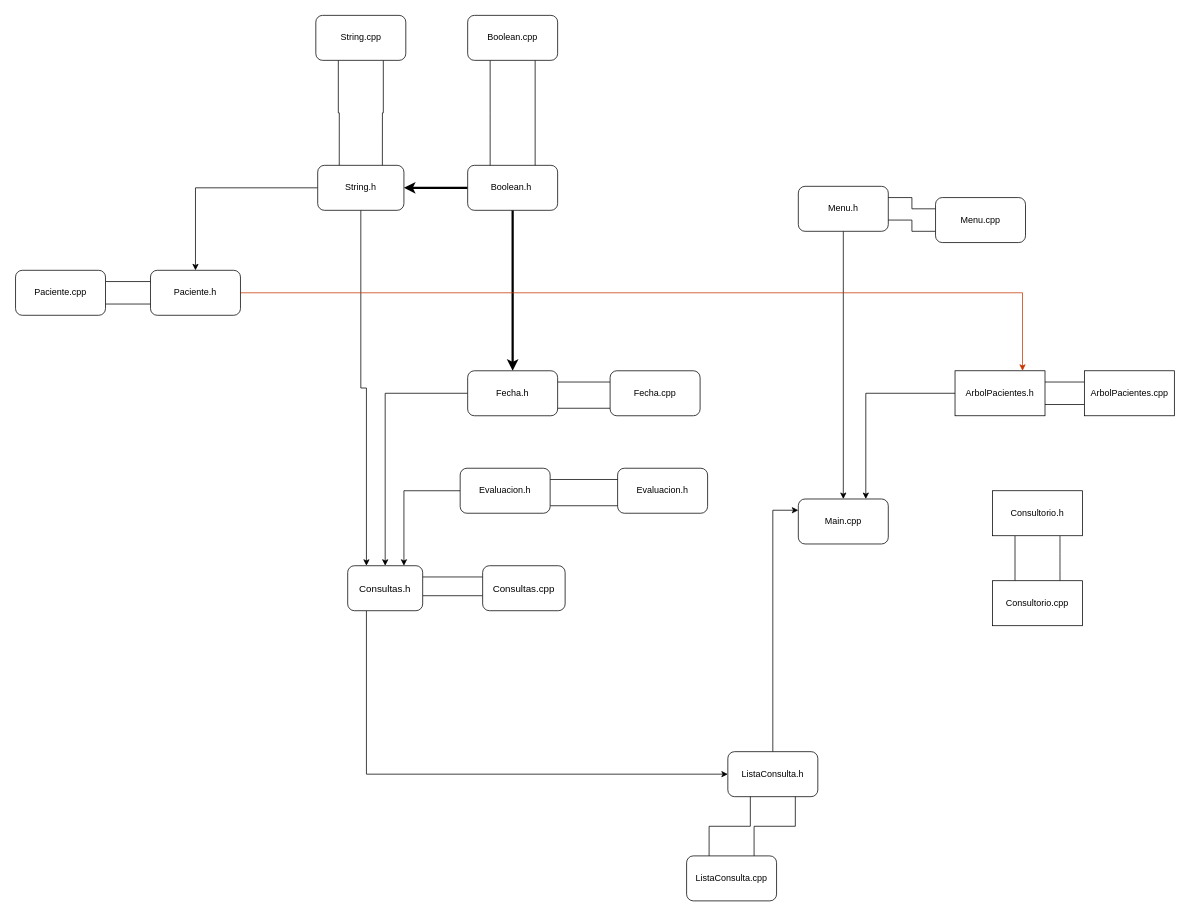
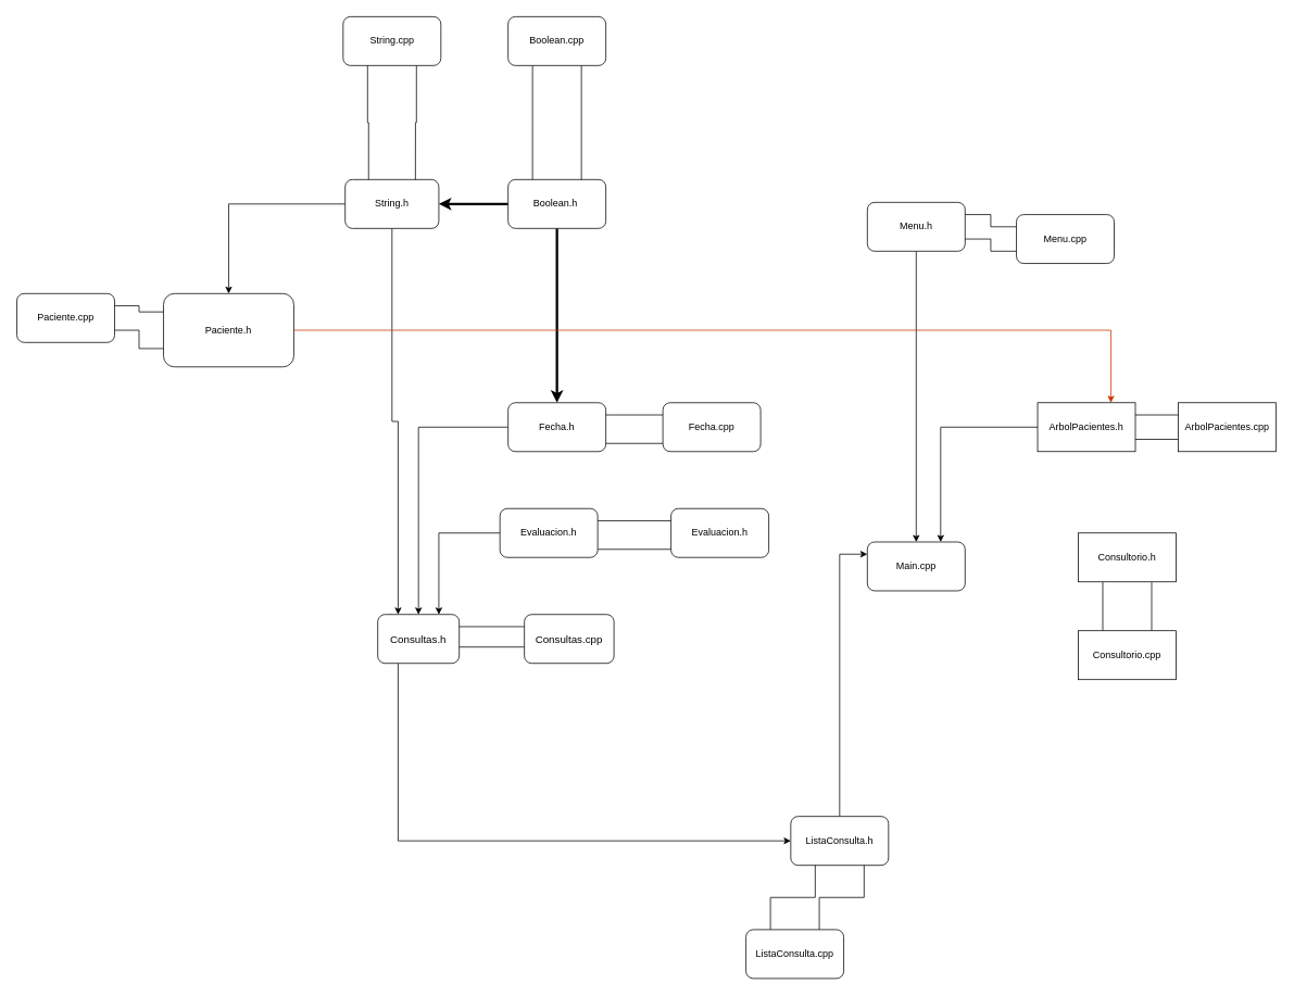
  <mxCell id="0" />
  <mxCell id="1" parent="0" />
  <mxCell id="2" style="edgeStyle=orthogonalEdgeStyle;rounded=0;orthogonalLoop=1;jettySize=auto;html=1;entryX=1;entryY=0.5;entryDx=0;entryDy=0;strokeWidth=3;" parent="1" source="4" target="11" edge="1"><mxGeometry relative="1" as="geometry" /></mxCell>
  <mxCell id="3" style="edgeStyle=orthogonalEdgeStyle;rounded=0;orthogonalLoop=1;jettySize=auto;html=1;entryX=0.5;entryY=0;entryDx=0;entryDy=0;strokeWidth=3;" parent="1" source="4" target="8" edge="1"><mxGeometry relative="1" as="geometry" /></mxCell>
  <mxCell id="4" value="Boolean.h&amp;nbsp;" style="rounded=1;whiteSpace=wrap;html=1;" parent="1" vertex="1"><mxGeometry x="623" y="220" width="120" height="60" as="geometry" /></mxCell>
  <mxCell id="5" style="edgeStyle=orthogonalEdgeStyle;rounded=0;orthogonalLoop=1;jettySize=auto;html=1;entryX=0;entryY=0.5;entryDx=0;entryDy=0;endArrow=none;endFill=0;" parent="1" edge="1"><mxGeometry relative="1" as="geometry"><mxPoint x="743" y="544" as="sourcePoint" /><mxPoint x="813" y="544" as="targetPoint" /></mxGeometry></mxCell>
  <mxCell id="6" style="edgeStyle=orthogonalEdgeStyle;rounded=0;orthogonalLoop=1;jettySize=auto;html=1;exitX=1;exitY=0.25;exitDx=0;exitDy=0;entryX=0;entryY=0.25;entryDx=0;entryDy=0;endArrow=none;endFill=0;" parent="1" source="8" target="23" edge="1"><mxGeometry relative="1" as="geometry" /></mxCell>
  <mxCell id="7" style="edgeStyle=orthogonalEdgeStyle;rounded=0;orthogonalLoop=1;jettySize=auto;html=1;endArrow=classic;endFill=1;entryX=0.5;entryY=0;entryDx=0;entryDy=0;" parent="1" source="8" target="15" edge="1"><mxGeometry relative="1" as="geometry"><mxPoint x="483" y="534" as="targetPoint" /></mxGeometry></mxCell>
  <mxCell id="8" value="Fecha.h" style="rounded=1;whiteSpace=wrap;html=1;" parent="1" vertex="1"><mxGeometry x="623" y="494" width="120" height="60" as="geometry" /></mxCell>
  <mxCell id="9" style="edgeStyle=orthogonalEdgeStyle;rounded=0;orthogonalLoop=1;jettySize=auto;html=1;entryX=0.25;entryY=0;entryDx=0;entryDy=0;" parent="1" source="11" target="15" edge="1"><mxGeometry relative="1" as="geometry" /></mxCell>
  <mxCell id="10" style="edgeStyle=orthogonalEdgeStyle;rounded=0;orthogonalLoop=1;jettySize=auto;html=1;entryX=0.5;entryY=0;entryDx=0;entryDy=0;" edge="1" parent="1" source="11" target="50"><mxGeometry relative="1" as="geometry" /></mxCell>
  <mxCell id="11" value="String.h" style="rounded=1;whiteSpace=wrap;html=1;" parent="1" vertex="1"><mxGeometry x="423" y="220" width="115" height="60" as="geometry" /></mxCell>
  <mxCell id="12" value="" style="edgeStyle=orthogonalEdgeStyle;rounded=0;orthogonalLoop=1;jettySize=auto;html=1;endArrow=none;endFill=0;" parent="1" edge="1"><mxGeometry relative="1" as="geometry"><mxPoint x="563" y="794" as="sourcePoint" /><mxPoint x="643" y="794" as="targetPoint" /></mxGeometry></mxCell>
  <mxCell id="13" style="edgeStyle=orthogonalEdgeStyle;rounded=0;orthogonalLoop=1;jettySize=auto;html=1;exitX=1;exitY=0.25;exitDx=0;exitDy=0;entryX=0;entryY=0.25;entryDx=0;entryDy=0;strokeColor=#000000;endArrow=none;endFill=0;" parent="1" source="15" target="19" edge="1"><mxGeometry relative="1" as="geometry" /></mxCell>
  <mxCell id="14" style="edgeStyle=orthogonalEdgeStyle;rounded=0;orthogonalLoop=1;jettySize=auto;html=1;entryX=0;entryY=0.5;entryDx=0;entryDy=0;exitX=0.25;exitY=1;exitDx=0;exitDy=0;" edge="1" parent="1" source="15" target="45"><mxGeometry relative="1" as="geometry"><mxPoint x="469.5" y="942" as="sourcePoint" /><mxPoint x="876.5" y="1190" as="targetPoint" /></mxGeometry></mxCell>
  <mxCell id="15" value="&lt;font style=&quot;font-size: 13px;&quot;&gt;Consultas.h&lt;/font&gt;" style="rounded=1;whiteSpace=wrap;html=1;" parent="1" vertex="1"><mxGeometry x="463" y="754" width="100" height="60" as="geometry" /></mxCell>
  <mxCell id="16" style="edgeStyle=orthogonalEdgeStyle;rounded=0;orthogonalLoop=1;jettySize=auto;html=1;exitX=0.75;exitY=1;exitDx=0;exitDy=0;entryX=0.75;entryY=0;entryDx=0;entryDy=0;endArrow=none;endFill=0;" parent="1" source="18" target="11" edge="1"><mxGeometry relative="1" as="geometry" /></mxCell>
  <mxCell id="17" style="edgeStyle=orthogonalEdgeStyle;rounded=0;orthogonalLoop=1;jettySize=auto;html=1;exitX=0.25;exitY=1;exitDx=0;exitDy=0;endArrow=none;endFill=0;entryX=0.25;entryY=0;entryDx=0;entryDy=0;" parent="1" source="18" target="11" edge="1"><mxGeometry relative="1" as="geometry"><mxPoint x="447" y="224" as="targetPoint" /></mxGeometry></mxCell>
  <mxCell id="18" value="String.cpp" style="rounded=1;whiteSpace=wrap;html=1;" parent="1" vertex="1"><mxGeometry x="420.5" y="20" width="120" height="60" as="geometry" /></mxCell>
  <mxCell id="19" value="&lt;font style=&quot;font-size: 13px;&quot;&gt;Consultas.cpp&lt;/font&gt;" style="rounded=1;whiteSpace=wrap;html=1;" parent="1" vertex="1"><mxGeometry x="643" y="754" width="110" height="60" as="geometry" /></mxCell>
  <mxCell id="20" style="edgeStyle=orthogonalEdgeStyle;rounded=0;orthogonalLoop=1;jettySize=auto;html=1;entryX=0.5;entryY=0;entryDx=0;entryDy=0;endArrow=none;endFill=0;exitX=0.25;exitY=1;exitDx=0;exitDy=0;" parent="1" edge="1" source="22"><mxGeometry relative="1" as="geometry"><mxPoint x="653" y="100" as="sourcePoint" /><mxPoint x="653" y="220" as="targetPoint" /></mxGeometry></mxCell>
  <mxCell id="21" style="edgeStyle=orthogonalEdgeStyle;rounded=0;orthogonalLoop=1;jettySize=auto;html=1;exitX=0.75;exitY=1;exitDx=0;exitDy=0;entryX=0.75;entryY=0;entryDx=0;entryDy=0;endArrow=none;endFill=0;" parent="1" source="22" target="4" edge="1"><mxGeometry relative="1" as="geometry" /></mxCell>
  <mxCell id="22" value="Boolean.cpp" style="rounded=1;whiteSpace=wrap;html=1;" parent="1" vertex="1"><mxGeometry x="623" y="20" width="120" height="60" as="geometry" /></mxCell>
  <mxCell id="23" value="Fecha.cpp" style="rounded=1;whiteSpace=wrap;html=1;" parent="1" vertex="1"><mxGeometry x="813" y="494" width="120" height="60" as="geometry" /></mxCell>
  <mxCell id="24" style="edgeStyle=orthogonalEdgeStyle;rounded=0;orthogonalLoop=1;jettySize=auto;html=1;exitX=1;exitY=0.25;exitDx=0;exitDy=0;entryX=0;entryY=0.25;entryDx=0;entryDy=0;endArrow=none;endFill=0;" parent="1" source="27" target="28" edge="1"><mxGeometry relative="1" as="geometry" /></mxCell>
  <mxCell id="25" style="edgeStyle=orthogonalEdgeStyle;rounded=0;orthogonalLoop=1;jettySize=auto;html=1;exitX=1;exitY=0.75;exitDx=0;exitDy=0;entryX=0;entryY=0.75;entryDx=0;entryDy=0;endArrow=none;endFill=0;" parent="1" source="27" target="28" edge="1"><mxGeometry relative="1" as="geometry" /></mxCell>
  <mxCell id="26" style="edgeStyle=orthogonalEdgeStyle;rounded=0;orthogonalLoop=1;jettySize=auto;html=1;entryX=0.75;entryY=0;entryDx=0;entryDy=0;" edge="1" parent="1" source="27" target="43"><mxGeometry relative="1" as="geometry" /></mxCell>
  <mxCell id="27" value="ArbolPacientes.h" style="rounded=0;whiteSpace=wrap;html=1;" parent="1" vertex="1"><mxGeometry x="1273" y="494" width="120" height="60" as="geometry" /></mxCell>
  <mxCell id="28" value="ArbolPacientes.cpp" style="rounded=0;whiteSpace=wrap;html=1;" parent="1" vertex="1"><mxGeometry x="1445.5" y="494" width="120" height="60" as="geometry" /></mxCell>
  <mxCell id="29" style="edgeStyle=orthogonalEdgeStyle;orthogonalLoop=1;jettySize=auto;html=1;exitX=0.75;exitY=1;exitDx=0;exitDy=0;entryX=0.75;entryY=0;entryDx=0;entryDy=0;curved=1;endArrow=none;endFill=0;" parent="1" source="31" target="32" edge="1"><mxGeometry relative="1" as="geometry" /></mxCell>
  <mxCell id="30" style="edgeStyle=orthogonalEdgeStyle;rounded=0;orthogonalLoop=1;jettySize=auto;html=1;exitX=0.25;exitY=1;exitDx=0;exitDy=0;entryX=0.25;entryY=0;entryDx=0;entryDy=0;endArrow=none;endFill=0;" parent="1" source="31" target="32" edge="1"><mxGeometry relative="1" as="geometry" /></mxCell>
  <mxCell id="31" value="Consultorio.h" style="rounded=0;whiteSpace=wrap;html=1;" parent="1" vertex="1"><mxGeometry x="1323" y="654" width="120" height="60" as="geometry" /></mxCell>
  <mxCell id="32" value="Consultorio.cpp" style="rounded=0;whiteSpace=wrap;html=1;" parent="1" vertex="1"><mxGeometry x="1323" y="774" width="120" height="60" as="geometry" /></mxCell>
  <mxCell id="33" value="Evaluacion.h" style="rounded=1;whiteSpace=wrap;html=1;glass=0;" parent="1" vertex="1"><mxGeometry x="823" y="624" width="120" height="60" as="geometry" /></mxCell>
  <mxCell id="34" style="edgeStyle=orthogonalEdgeStyle;rounded=0;orthogonalLoop=1;jettySize=auto;html=1;entryX=0;entryY=0.5;entryDx=0;entryDy=0;endArrow=none;endFill=0;" parent="1" edge="1"><mxGeometry relative="1" as="geometry"><mxPoint x="733" y="674" as="sourcePoint" /><mxPoint x="823" y="674" as="targetPoint" /></mxGeometry></mxCell>
  <mxCell id="35" style="edgeStyle=orthogonalEdgeStyle;rounded=0;orthogonalLoop=1;jettySize=auto;html=1;exitX=1;exitY=0.25;exitDx=0;exitDy=0;entryX=0;entryY=0.25;entryDx=0;entryDy=0;endArrow=none;endFill=0;" parent="1" source="37" target="33" edge="1"><mxGeometry relative="1" as="geometry" /></mxCell>
  <mxCell id="36" style="edgeStyle=orthogonalEdgeStyle;rounded=0;orthogonalLoop=1;jettySize=auto;html=1;entryX=0.75;entryY=0;entryDx=0;entryDy=0;" parent="1" source="37" target="15" edge="1"><mxGeometry relative="1" as="geometry" /></mxCell>
  <mxCell id="37" value="Evaluacion.h" style="rounded=1;whiteSpace=wrap;html=1;" parent="1" vertex="1"><mxGeometry x="613" y="624" width="120" height="60" as="geometry" /></mxCell>
  <mxCell id="38" style="edgeStyle=orthogonalEdgeStyle;rounded=0;orthogonalLoop=1;jettySize=auto;html=1;entryX=0.5;entryY=0;entryDx=0;entryDy=0;" edge="1" parent="1" source="39" target="43"><mxGeometry relative="1" as="geometry" /></mxCell>
  <mxCell id="39" value="Menu.h" style="rounded=1;whiteSpace=wrap;html=1;" vertex="1" parent="1"><mxGeometry x="1064" y="248" width="120" height="60" as="geometry" /></mxCell>
  <mxCell id="40" style="edgeStyle=orthogonalEdgeStyle;rounded=0;orthogonalLoop=1;jettySize=auto;html=1;exitX=0;exitY=0.25;exitDx=0;exitDy=0;entryX=1;entryY=0.25;entryDx=0;entryDy=0;endArrow=none;endFill=0;" edge="1" parent="1" source="42" target="39"><mxGeometry relative="1" as="geometry" /></mxCell>
  <mxCell id="41" style="edgeStyle=orthogonalEdgeStyle;rounded=0;orthogonalLoop=1;jettySize=auto;html=1;exitX=0;exitY=0.75;exitDx=0;exitDy=0;entryX=1;entryY=0.75;entryDx=0;entryDy=0;endArrow=none;endFill=0;" edge="1" parent="1" source="42" target="39"><mxGeometry relative="1" as="geometry" /></mxCell>
  <mxCell id="42" value="Menu.cpp" style="rounded=1;whiteSpace=wrap;html=1;" vertex="1" parent="1"><mxGeometry x="1247" y="263" width="120" height="60" as="geometry" /></mxCell>
  <mxCell id="43" value="Main.cpp" style="rounded=1;whiteSpace=wrap;html=1;" vertex="1" parent="1"><mxGeometry x="1064" y="665" width="120" height="60" as="geometry" /></mxCell>
  <mxCell id="44" style="edgeStyle=orthogonalEdgeStyle;rounded=0;orthogonalLoop=1;jettySize=auto;html=1;exitX=0.5;exitY=0;exitDx=0;exitDy=0;entryX=0;entryY=0.25;entryDx=0;entryDy=0;" edge="1" parent="1" source="45" target="43"><mxGeometry relative="1" as="geometry" /></mxCell>
  <mxCell id="45" value="ListaConsulta.h" style="rounded=1;whiteSpace=wrap;html=1;" vertex="1" parent="1"><mxGeometry x="970" y="1002" width="120" height="60" as="geometry" /></mxCell>
  <mxCell id="46" style="edgeStyle=orthogonalEdgeStyle;rounded=0;orthogonalLoop=1;jettySize=auto;html=1;exitX=0.25;exitY=0;exitDx=0;exitDy=0;entryX=0.25;entryY=1;entryDx=0;entryDy=0;endArrow=none;endFill=0;" edge="1" parent="1" source="48" target="45"><mxGeometry relative="1" as="geometry" /></mxCell>
  <mxCell id="47" style="edgeStyle=orthogonalEdgeStyle;rounded=0;orthogonalLoop=1;jettySize=auto;html=1;exitX=0.75;exitY=0;exitDx=0;exitDy=0;entryX=0.75;entryY=1;entryDx=0;entryDy=0;endArrow=none;endFill=0;" edge="1" parent="1" source="48" target="45"><mxGeometry relative="1" as="geometry" /></mxCell>
  <mxCell id="48" value="ListaConsulta.cpp" style="rounded=1;whiteSpace=wrap;html=1;" vertex="1" parent="1"><mxGeometry x="915" y="1141" width="120" height="60" as="geometry" /></mxCell>
  <mxCell id="49" style="edgeStyle=orthogonalEdgeStyle;rounded=0;orthogonalLoop=1;jettySize=auto;html=1;exitX=1;exitY=0.5;exitDx=0;exitDy=0;entryX=0.75;entryY=0;entryDx=0;entryDy=0;fillColor=#fa6800;strokeColor=#C73500;" edge="1" parent="1" source="50" target="27"><mxGeometry relative="1" as="geometry"><mxPoint x="1348.333" y="390.333" as="targetPoint" /></mxGeometry></mxCell>
- <mxCell id="50" value="Paciente.h" style="rounded=1;whiteSpace=wrap;html=1;" vertex="1" parent="1"><mxGeometry x="200" y="360" width="120" height="60" as="geometry" /></mxCell>
+ <mxCell id="50" value="Paciente.h" style="rounded=1;whiteSpace=wrap;html=1;" vertex="1" parent="1"><mxGeometry x="200" y="360" width="160" height="90" as="geometry" /></mxCell>
  <mxCell id="51" style="edgeStyle=orthogonalEdgeStyle;rounded=0;orthogonalLoop=1;jettySize=auto;html=1;exitX=1;exitY=0.25;exitDx=0;exitDy=0;entryX=0;entryY=0.25;entryDx=0;entryDy=0;endArrow=none;endFill=0;" edge="1" parent="1" source="53" target="50"><mxGeometry relative="1" as="geometry" /></mxCell>
  <mxCell id="52" style="edgeStyle=orthogonalEdgeStyle;rounded=0;orthogonalLoop=1;jettySize=auto;html=1;exitX=1;exitY=0.75;exitDx=0;exitDy=0;entryX=0;entryY=0.75;entryDx=0;entryDy=0;endArrow=none;endFill=0;" edge="1" parent="1" source="53" target="50"><mxGeometry relative="1" as="geometry" /></mxCell>
  <mxCell id="53" value="Paciente.cpp" style="rounded=1;whiteSpace=wrap;html=1;" vertex="1" parent="1"><mxGeometry x="20" y="360" width="120" height="60" as="geometry" /></mxCell>
